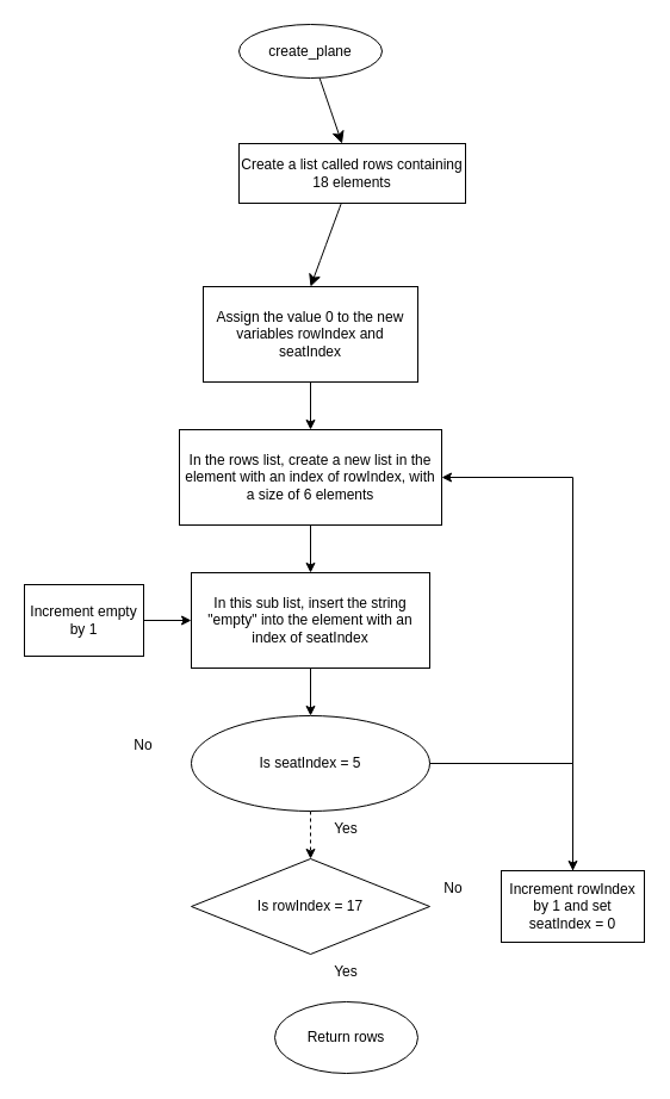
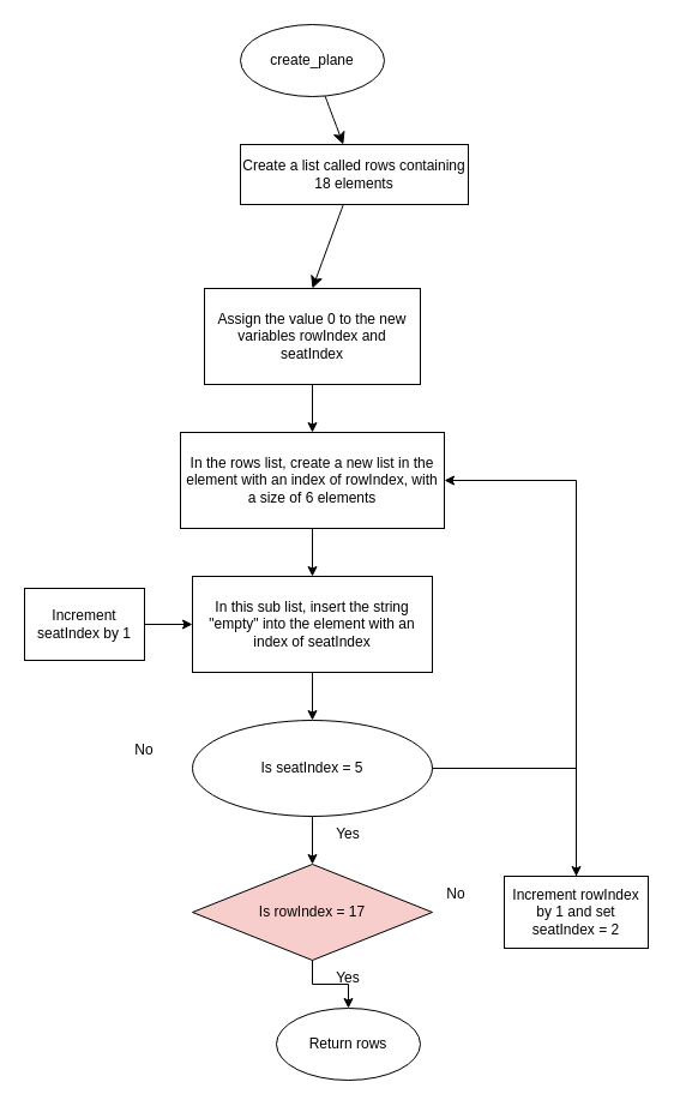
  <mxCell id="0" />
  <mxCell id="1" parent="0" />
  <mxCell id="2" value="" style="edgeStyle=none;curved=1;rounded=0;orthogonalLoop=1;jettySize=auto;html=1;fontSize=12;startSize=8;endSize=8;" parent="1" source="3" target="5" edge="1"><mxGeometry relative="1" as="geometry" /></mxCell>
- <mxCell id="3" value="create_plane" style="ellipse;whiteSpace=wrap;html=1;" parent="1" vertex="1"><mxGeometry x="200" y="20" width="120" height="45" as="geometry" /></mxCell>
+ <mxCell id="3" value="create_plane" style="ellipse;whiteSpace=wrap;html=1;" parent="1" vertex="1"><mxGeometry x="200" y="20" width="120" height="60" as="geometry" /></mxCell>
  <mxCell id="4" style="edgeStyle=none;curved=1;rounded=0;orthogonalLoop=1;jettySize=auto;html=1;entryX=0.5;entryY=0;entryDx=0;entryDy=0;fontSize=12;startSize=8;endSize=8;" parent="1" source="5" target="7" edge="1"><mxGeometry relative="1" as="geometry" /></mxCell>
  <mxCell id="5" value="Create a list called rows containing 18 elements" style="whiteSpace=wrap;html=1;" parent="1" vertex="1"><mxGeometry x="200" y="120" width="190" height="50" as="geometry" /></mxCell>
  <mxCell id="6" value="" style="edgeStyle=orthogonalEdgeStyle;rounded=0;orthogonalLoop=1;jettySize=auto;html=1;" edge="1" parent="1" source="7" target="9"><mxGeometry relative="1" as="geometry" /></mxCell>
  <mxCell id="7" value="Assign the value 0 to the new variables rowIndex and seatIndex" style="whiteSpace=wrap;html=1;" parent="1" vertex="1"><mxGeometry x="170" y="240" width="180" height="80" as="geometry" /></mxCell>
  <mxCell id="8" value="" style="edgeStyle=orthogonalEdgeStyle;rounded=0;orthogonalLoop=1;jettySize=auto;html=1;" edge="1" parent="1" source="9" target="11"><mxGeometry relative="1" as="geometry" /></mxCell>
  <mxCell id="9" value="In the rows list, create a new list in the element with an index of rowIndex, with a size of 6 elements" style="whiteSpace=wrap;html=1;" vertex="1" parent="1"><mxGeometry x="150" y="360" width="220" height="80" as="geometry" /></mxCell>
  <mxCell id="10" value="" style="edgeStyle=orthogonalEdgeStyle;rounded=0;orthogonalLoop=1;jettySize=auto;html=1;" edge="1" parent="1" source="11" target="13"><mxGeometry relative="1" as="geometry" /></mxCell>
  <mxCell id="11" value="In this sub list, insert the string &quot;empty&quot; into the element with an index of seatIndex" style="whiteSpace=wrap;html=1;" vertex="1" parent="1"><mxGeometry x="160" y="480" width="200" height="80" as="geometry" /></mxCell>
- <mxCell id="12" value="" style="edgeStyle=orthogonalEdgeStyle;rounded=0;orthogonalLoop=1;jettySize=auto;html=1;dashed=1;" edge="1" parent="1" source="13" target="19"><mxGeometry relative="1" as="geometry" /></mxCell>
+ <mxCell id="12" value="" style="edgeStyle=orthogonalEdgeStyle;rounded=0;orthogonalLoop=1;jettySize=auto;html=1;" edge="1" parent="1" source="13" target="19"><mxGeometry relative="1" as="geometry" /></mxCell>
  <mxCell id="13" value="Is seatIndex = 5" style="ellipse;whiteSpace=wrap;html=1;" vertex="1" parent="1"><mxGeometry x="160" y="600" width="200" height="80" as="geometry" /></mxCell>
  <mxCell id="14" style="edgeStyle=orthogonalEdgeStyle;rounded=0;orthogonalLoop=1;jettySize=auto;html=1;entryX=0;entryY=0.5;entryDx=0;entryDy=0;" edge="1" parent="1" source="15" target="11"><mxGeometry relative="1" as="geometry" /></mxCell>
- <mxCell id="15" value="Increment empty by 1" style="whiteSpace=wrap;html=1;" vertex="1" parent="1"><mxGeometry x="20" y="490" width="100" height="60" as="geometry" /></mxCell>
+ <mxCell id="15" value="Increment seatIndex by 1" style="whiteSpace=wrap;html=1;" vertex="1" parent="1"><mxGeometry x="20" y="490" width="100" height="60" as="geometry" /></mxCell>
  <mxCell id="16" value="No" style="text;html=1;whiteSpace=wrap;strokeColor=none;fillColor=none;align=center;verticalAlign=middle;rounded=0;" vertex="1" parent="1"><mxGeometry x="90" y="610" width="60" height="30" as="geometry" /></mxCell>
  <mxCell id="17" value="" style="edgeStyle=orthogonalEdgeStyle;rounded=0;orthogonalLoop=1;jettySize=auto;html=1;" edge="1" parent="1" source="13" target="21"><mxGeometry relative="1" as="geometry"><mxPoint x="160" y="640" as="sourcePoint" /><mxPoint x="-40" y="580" as="targetPoint" /></mxGeometry></mxCell>
- <mxCell id="19" value="Is rowIndex = 17" style="rhombus;whiteSpace=wrap;html=1;" vertex="1" parent="1"><mxGeometry x="160" y="720" width="200" height="80" as="geometry" /></mxCell>
+ <mxCell id="18" style="edgeStyle=orthogonalEdgeStyle;rounded=0;orthogonalLoop=1;jettySize=auto;html=1;entryX=0.5;entryY=0;entryDx=0;entryDy=0;" edge="1" parent="1" source="19" target="24"><mxGeometry relative="1" as="geometry" /></mxCell>
+ <mxCell id="19" value="Is rowIndex = 17" style="rhombus;whiteSpace=wrap;html=1;fillColor=#f8cecc;" vertex="1" parent="1"><mxGeometry x="160" y="720" width="200" height="80" as="geometry" /></mxCell>
  <mxCell id="20" style="edgeStyle=orthogonalEdgeStyle;rounded=0;orthogonalLoop=1;jettySize=auto;html=1;entryX=1;entryY=0.5;entryDx=0;entryDy=0;" edge="1" parent="1" source="21" target="9"><mxGeometry relative="1" as="geometry"><Array as="points"><mxPoint x="480" y="400" /></Array></mxGeometry></mxCell>
- <mxCell id="21" value="Increment rowIndex by 1 and set seatIndex = 0" style="whiteSpace=wrap;html=1;" vertex="1" parent="1"><mxGeometry x="420" y="730" width="120" height="60" as="geometry" /></mxCell>
+ <mxCell id="21" value="Increment rowIndex by 1 and set seatIndex = 2" style="whiteSpace=wrap;html=1;" vertex="1" parent="1"><mxGeometry x="420" y="730" width="120" height="60" as="geometry" /></mxCell>
  <mxCell id="22" value="No" style="text;html=1;whiteSpace=wrap;strokeColor=none;fillColor=none;align=center;verticalAlign=middle;rounded=0;" vertex="1" parent="1"><mxGeometry x="350" y="730" width="60" height="30" as="geometry" /></mxCell>
  <mxCell id="23" value="Yes" style="text;html=1;whiteSpace=wrap;strokeColor=none;fillColor=none;align=center;verticalAlign=middle;rounded=0;" vertex="1" parent="1"><mxGeometry x="260" y="680" width="60" height="30" as="geometry" /></mxCell>
  <mxCell id="24" value="Return rows" style="ellipse;whiteSpace=wrap;html=1;" vertex="1" parent="1"><mxGeometry x="230" y="840" width="120" height="60" as="geometry" /></mxCell>
  <mxCell id="25" value="Yes" style="text;html=1;whiteSpace=wrap;strokeColor=none;fillColor=none;align=center;verticalAlign=middle;rounded=0;" vertex="1" parent="1"><mxGeometry x="260" y="800" width="60" height="30" as="geometry" /></mxCell>
